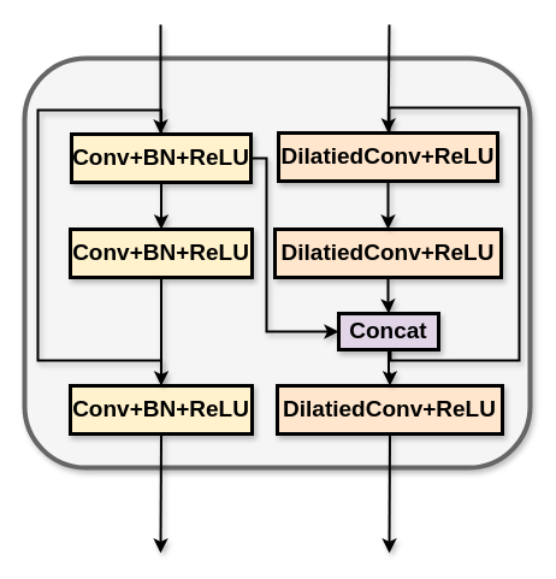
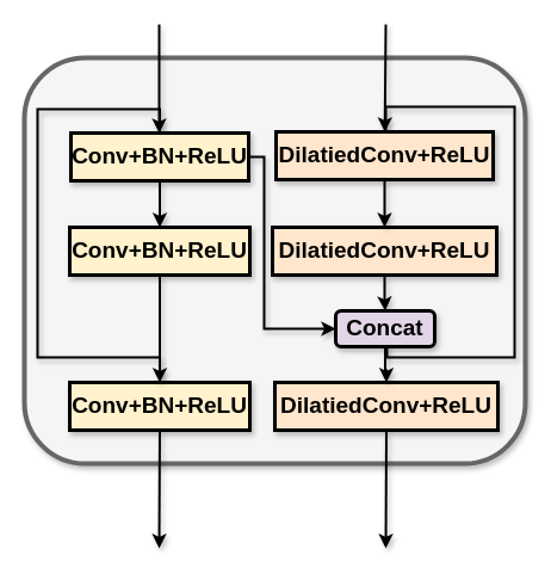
  <mxCell id="0" />
  <mxCell id="1" parent="0" />
  <mxCell id="2" value="" style="rounded=1;whiteSpace=wrap;html=1;fillColor=#f5f5f5;strokeColor=#666666;strokeWidth=4;fontColor=#333333;shadow=1;fontSize=19;" parent="1" vertex="1"><mxGeometry x="20" y="48" width="420" height="340" as="geometry" /></mxCell>
  <mxCell id="3" style="edgeStyle=orthogonalEdgeStyle;rounded=1;orthogonalLoop=1;jettySize=auto;html=1;strokeWidth=2;shadow=1;endArrow=none;endFill=0;startArrow=classic;startFill=1;fontSize=19;" parent="1" source="7" edge="1"><mxGeometry relative="1" as="geometry"><mxPoint x="133" y="20" as="targetPoint" /></mxGeometry></mxCell>
  <mxCell id="4" style="edgeStyle=orthogonalEdgeStyle;rounded=0;orthogonalLoop=1;jettySize=auto;html=1;entryX=0;entryY=0.5;entryDx=0;entryDy=0;strokeWidth=2;shadow=1;fontSize=19;" parent="1" source="7" target="19" edge="1"><mxGeometry relative="1" as="geometry"><Array as="points"><mxPoint x="221" y="131" /><mxPoint x="221" y="275" /></Array></mxGeometry></mxCell>
  <mxCell id="5" style="edgeStyle=orthogonalEdgeStyle;rounded=0;orthogonalLoop=1;jettySize=auto;html=1;entryX=0.5;entryY=0;entryDx=0;entryDy=0;strokeWidth=2;shadow=1;fontSize=19;" parent="1" source="7" target="21" edge="1"><mxGeometry relative="1" as="geometry" /></mxCell>
  <mxCell id="6" style="edgeStyle=orthogonalEdgeStyle;rounded=0;orthogonalLoop=1;jettySize=auto;html=1;exitX=0.5;exitY=0;exitDx=0;exitDy=0;entryX=0.5;entryY=0;entryDx=0;entryDy=0;strokeWidth=2;endArrow=none;endFill=0;shadow=1;fontSize=19;" parent="1" source="7" target="9" edge="1"><mxGeometry relative="1" as="geometry"><mxPoint x="-42" y="269" as="targetPoint" /><Array as="points"><mxPoint x="134" y="91" /><mxPoint x="31" y="91" /><mxPoint x="31" y="299" /><mxPoint x="134" y="299" /></Array></mxGeometry></mxCell>
  <mxCell id="7" value="&lt;b style=&quot;font-size: 19px;&quot;&gt;Conv+BN+ReLU&lt;/b&gt;" style="rounded=0;whiteSpace=wrap;html=1;fillColor=#fff2cc;strokeColor=#000000;strokeWidth=3;shadow=1;fontSize=19;" parent="1" vertex="1"><mxGeometry x="59" y="111" width="149" height="40" as="geometry" /></mxCell>
  <mxCell id="8" style="edgeStyle=orthogonalEdgeStyle;rounded=0;orthogonalLoop=1;jettySize=auto;html=1;exitX=0.5;exitY=1;exitDx=0;exitDy=0;strokeWidth=2;shadow=1;fontSize=16;" parent="1" source="9" edge="1"><mxGeometry relative="1" as="geometry"><mxPoint x="133" y="459" as="targetPoint" /></mxGeometry></mxCell>
  <mxCell id="9" value="&lt;b style=&quot;border-color: var(--border-color); font-size: 19px;&quot;&gt;Conv+BN+ReLU&lt;/b&gt;" style="rounded=0;whiteSpace=wrap;html=1;fillColor=#fff2cc;strokeColor=#000000;strokeWidth=3;shadow=1;fontSize=19;" parent="1" vertex="1"><mxGeometry x="58" y="320" width="151" height="40" as="geometry" /></mxCell>
  <mxCell id="10" style="edgeStyle=orthogonalEdgeStyle;rounded=0;orthogonalLoop=1;jettySize=auto;html=1;entryX=0.5;entryY=0;entryDx=0;entryDy=0;strokeWidth=2;shadow=1;fontSize=19;" parent="1" source="11" target="19" edge="1"><mxGeometry relative="1" as="geometry" /></mxCell>
  <mxCell id="11" value="&lt;b style=&quot;border-color: var(--border-color); font-size: 19px;&quot;&gt;DilatiedConv+ReLU&lt;/b&gt;" style="rounded=0;whiteSpace=wrap;html=1;fillColor=#ffe6cc;strokeColor=#000000;strokeWidth=3;shadow=1;fontSize=19;" parent="1" vertex="1"><mxGeometry x="228" y="190" width="188" height="40" as="geometry" /></mxCell>
  <mxCell id="12" style="edgeStyle=orthogonalEdgeStyle;rounded=0;orthogonalLoop=1;jettySize=auto;html=1;exitX=0.5;exitY=1;exitDx=0;exitDy=0;strokeWidth=2;shadow=1;fontSize=16;" parent="1" source="13" edge="1"><mxGeometry relative="1" as="geometry"><mxPoint x="323" y="459" as="targetPoint" /></mxGeometry></mxCell>
  <mxCell id="13" value="&lt;b style=&quot;border-color: var(--border-color); font-size: 19px;&quot;&gt;DilatiedConv+ReLU&lt;/b&gt;" style="rounded=0;whiteSpace=wrap;html=1;fillColor=#ffe6cc;strokeColor=#000000;strokeWidth=3;shadow=1;fontSize=19;" parent="1" vertex="1"><mxGeometry x="230" y="320" width="187" height="40" as="geometry" /></mxCell>
  <mxCell id="14" style="edgeStyle=orthogonalEdgeStyle;rounded=0;orthogonalLoop=1;jettySize=auto;html=1;entryX=0.5;entryY=0;entryDx=0;entryDy=0;strokeWidth=2;shadow=1;fontSize=19;" parent="1" source="17" target="11" edge="1"><mxGeometry relative="1" as="geometry" /></mxCell>
  <mxCell id="15" style="rounded=0;orthogonalLoop=1;jettySize=auto;html=1;strokeWidth=2;shadow=1;startArrow=classic;startFill=1;endArrow=none;endFill=0;fontSize=19;" parent="1" source="17" edge="1"><mxGeometry relative="1" as="geometry"><mxPoint x="323" y="20" as="targetPoint" /></mxGeometry></mxCell>
  <mxCell id="16" style="edgeStyle=orthogonalEdgeStyle;rounded=0;orthogonalLoop=1;jettySize=auto;html=1;entryX=0.5;entryY=1;entryDx=0;entryDy=0;strokeWidth=2;endArrow=none;endFill=0;shadow=1;fontSize=19;" parent="1" target="19" edge="1"><mxGeometry relative="1" as="geometry"><mxPoint x="323" y="79" as="targetPoint" /><mxPoint x="323" y="109" as="sourcePoint" /><Array as="points"><mxPoint x="323" y="89" /><mxPoint x="431" y="89" /><mxPoint x="431" y="299" /><mxPoint x="324" y="299" /></Array></mxGeometry></mxCell>
  <mxCell id="17" value="&lt;b style=&quot;border-color: var(--border-color); font-size: 19px;&quot;&gt;DilatiedConv+ReLU&lt;/b&gt;" style="rounded=0;whiteSpace=wrap;html=1;fillColor=#ffe6cc;strokeColor=#000000;strokeWidth=3;shadow=1;fontSize=19;" parent="1" vertex="1"><mxGeometry x="231" y="110" width="182" height="40" as="geometry" /></mxCell>
  <mxCell id="18" style="edgeStyle=orthogonalEdgeStyle;rounded=0;orthogonalLoop=1;jettySize=auto;html=1;entryX=0.5;entryY=0;entryDx=0;entryDy=0;strokeWidth=2;shadow=1;fontSize=19;" parent="1" source="19" target="13" edge="1"><mxGeometry relative="1" as="geometry" /></mxCell>
- <mxCell id="19" value="Concat" style="whiteSpace=wrap;html=1;strokeWidth=3;shadow=1;fillColor=#e1d5e7;strokeColor=#000000;fontSize=19;fontStyle=1;rounded=0;" parent="1" vertex="1"><mxGeometry x="281" y="260" width="83" height="30" as="geometry" /></mxCell>
+ <mxCell id="19" value="Concat" style="rounded=1;whiteSpace=wrap;html=1;strokeWidth=3;shadow=1;fillColor=#e1d5e7;strokeColor=#000000;fontSize=19;fontStyle=1" parent="1" vertex="1"><mxGeometry x="281" y="260" width="83" height="30" as="geometry" /></mxCell>
  <mxCell id="20" style="edgeStyle=orthogonalEdgeStyle;rounded=0;orthogonalLoop=1;jettySize=auto;html=1;entryX=0.5;entryY=0;entryDx=0;entryDy=0;strokeWidth=2;shadow=1;fontSize=19;" parent="1" source="21" target="9" edge="1"><mxGeometry relative="1" as="geometry" /></mxCell>
  <mxCell id="21" value="&lt;b style=&quot;font-size: 19px;&quot;&gt;Conv+BN+ReLU&lt;/b&gt;" style="rounded=0;whiteSpace=wrap;html=1;fillColor=#fff2cc;strokeColor=#000000;strokeWidth=3;shadow=1;fontSize=19;" parent="1" vertex="1"><mxGeometry x="58" y="190" width="151" height="40" as="geometry" /></mxCell>
